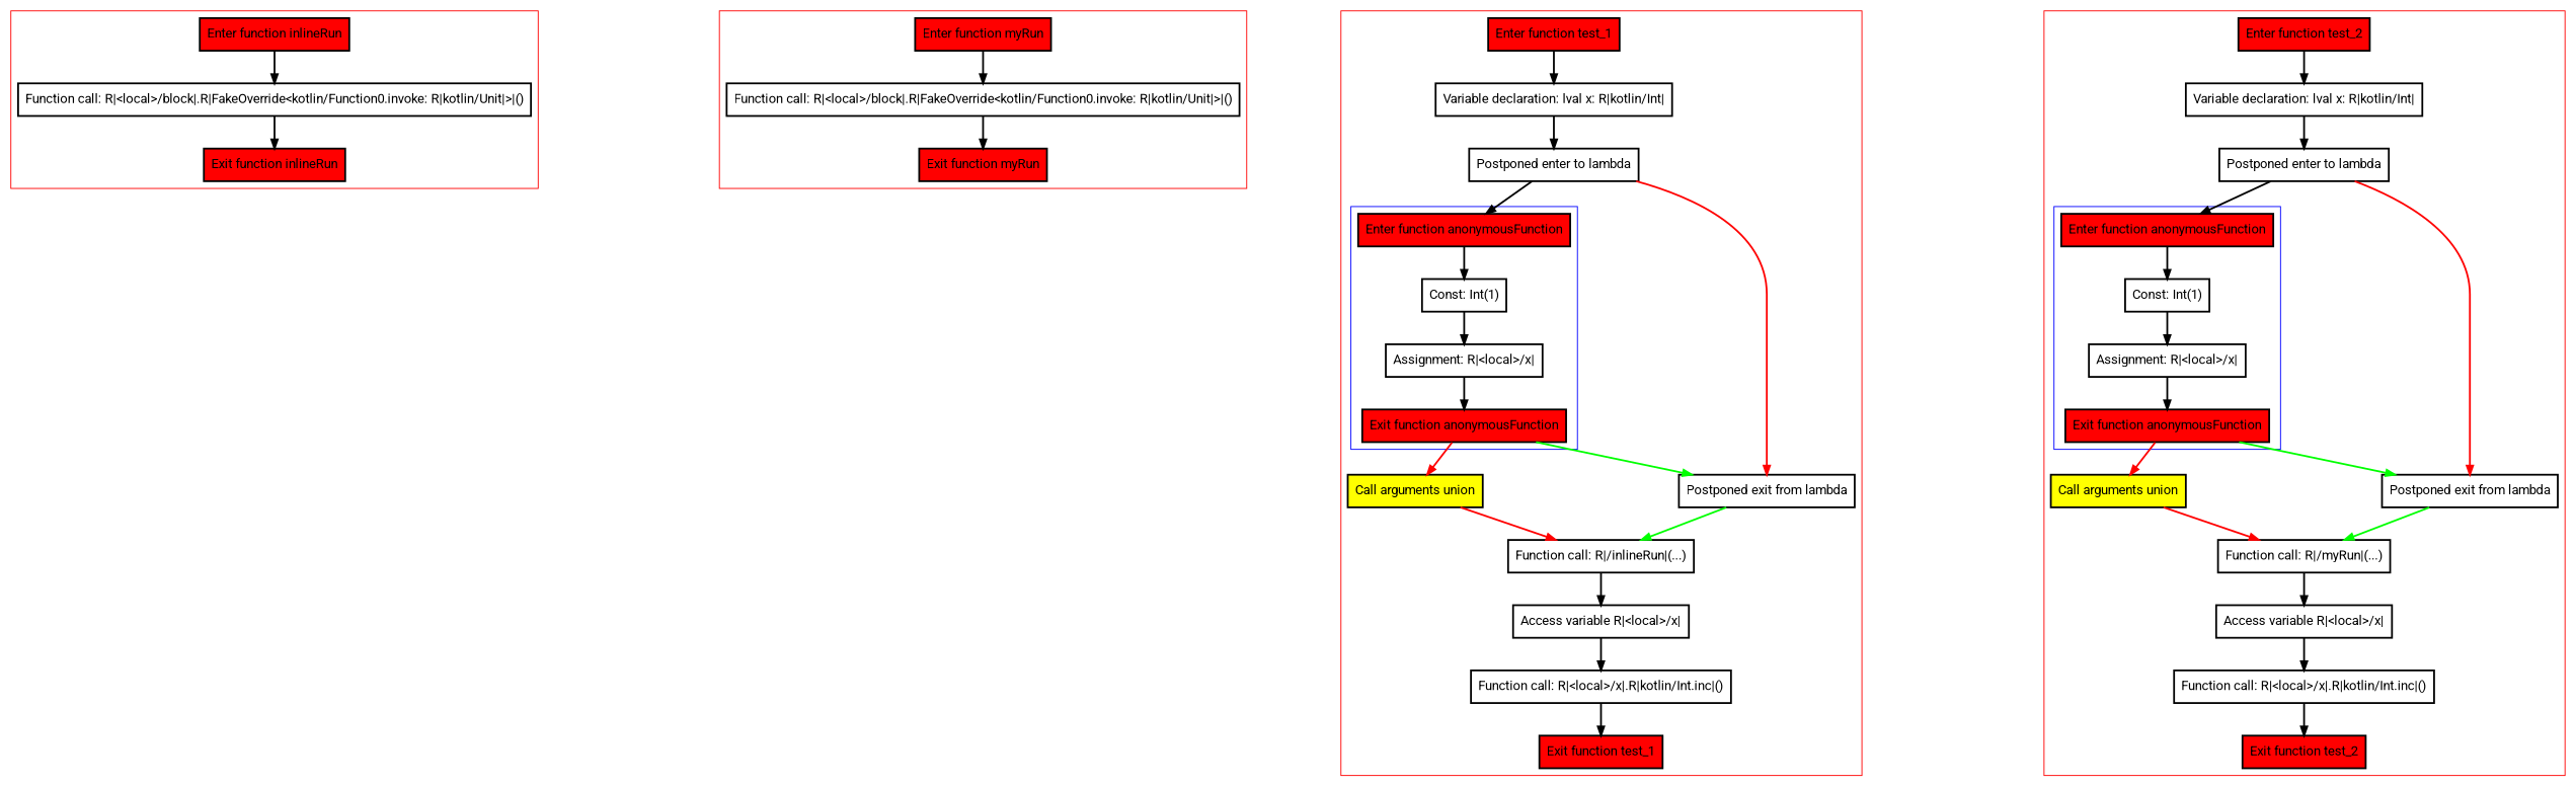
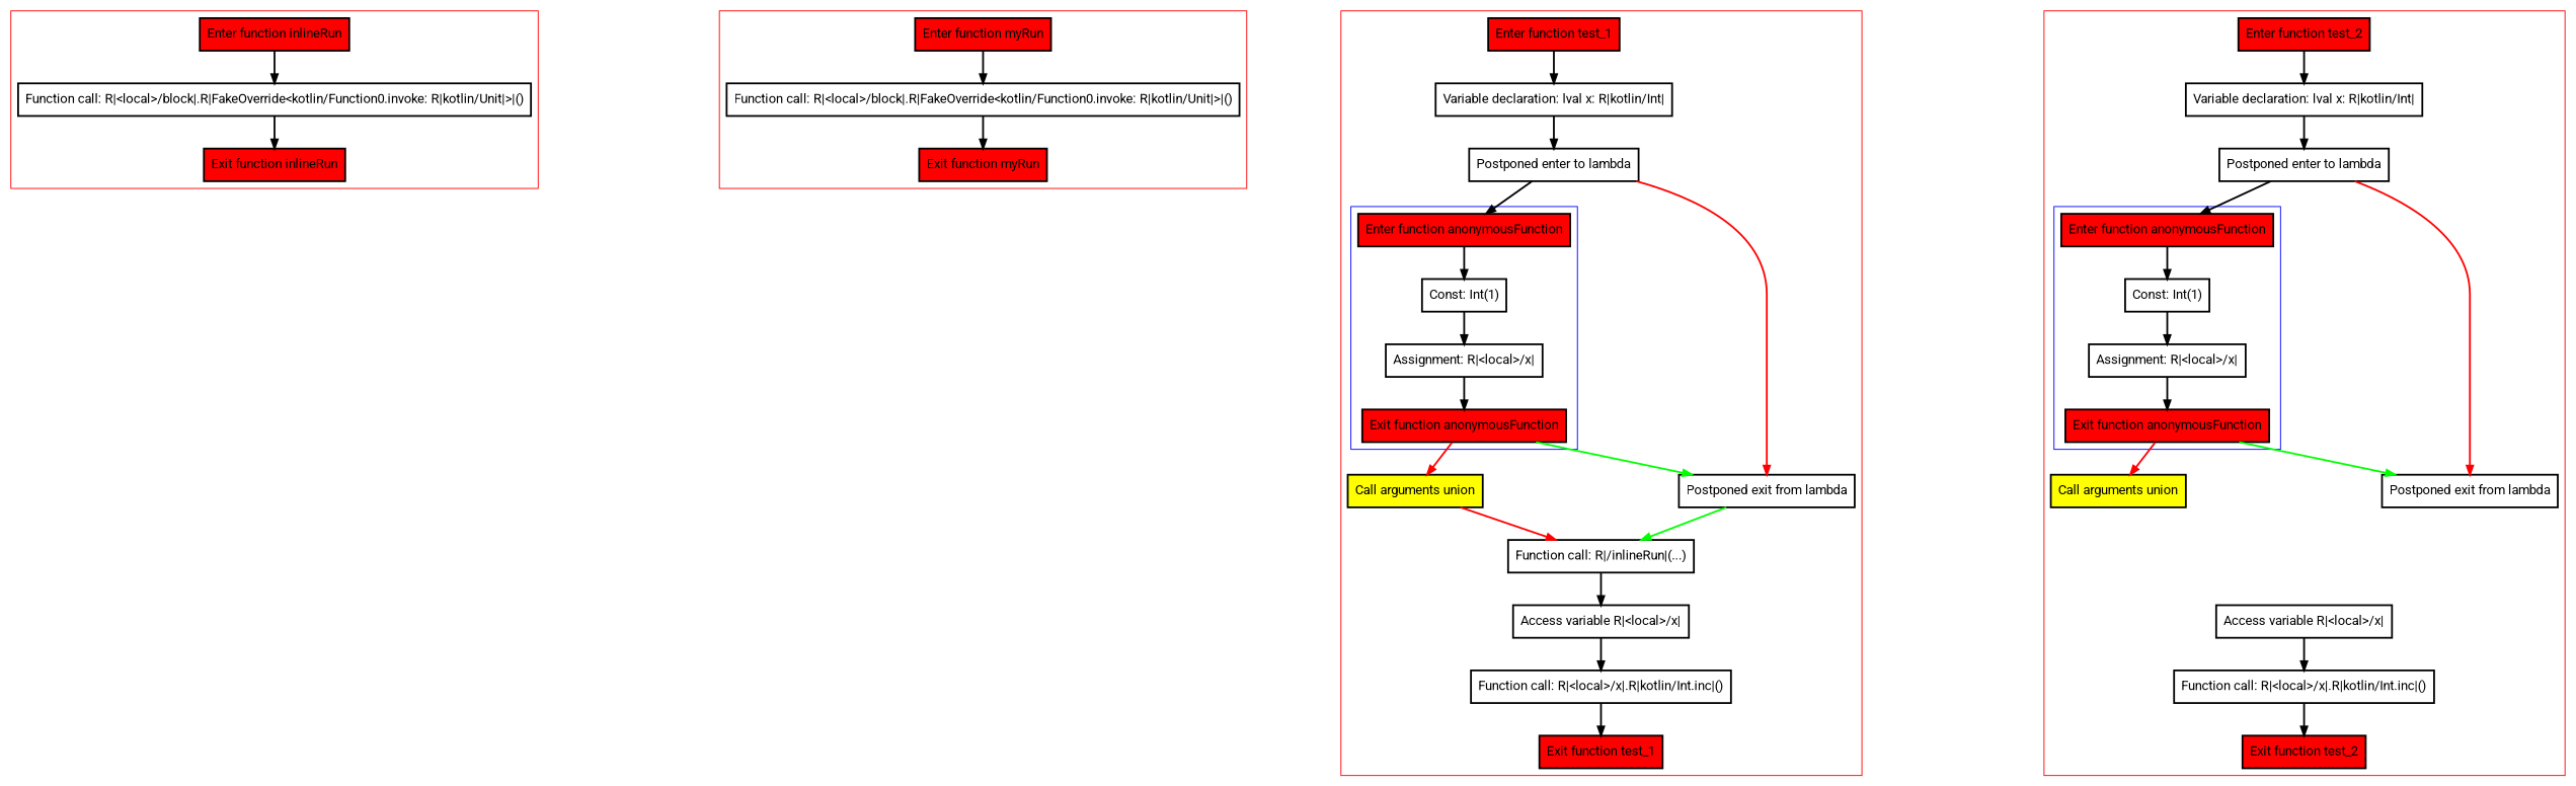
  digraph {
    nodesep=3
    fontname=Roboto
    node [penwidth=2 shape=box fontname=Roboto]
    edge [penwidth=2 fontname=Roboto]
    n1 [fillcolor=red label="Enter function inlineRun" style=filled]
    n2 [label="Function call: R|<local>/block|.R|FakeOverride<kotlin/Function0.invoke: R|kotlin/Unit|>|()"]
    n3 [fillcolor=red label="Exit function inlineRun" style=filled]
    n4 [fillcolor=red label="Enter function myRun" style=filled]
    n5 [label="Function call: R|<local>/block|.R|FakeOverride<kotlin/Function0.invoke: R|kotlin/Unit|>|()"]
    n6 [fillcolor=red label="Exit function myRun" style=filled]
    n7 [fillcolor=red label="Enter function anonymousFunction" style=filled]
    n8 [label="Const: Int(1)"]
    n9 [label="Assignment: R|<local>/x|"]
    n10 [fillcolor=red label="Exit function anonymousFunction" style=filled]
    n11 [fillcolor=red label="Enter function test_1" style=filled]
    n12 [label="Variable declaration: lval x: R|kotlin/Int|"]
    n13 [label="Postponed enter to lambda"]
    n14 [fillcolor=yellow label="Call arguments union" style=filled]
    n15 [label="Postponed exit from lambda"]
    n16 [label="Function call: R|/inlineRun|(...)"]
    n17 [label="Access variable R|<local>/x|"]
    n18 [label="Function call: R|<local>/x|.R|kotlin/Int.inc|()"]
    n19 [fillcolor=red label="Exit function test_1" style=filled]
    n20 [fillcolor=red label="Enter function anonymousFunction" style=filled]
    n21 [label="Const: Int(1)"]
    n22 [label="Assignment: R|<local>/x|"]
    n23 [fillcolor=red label="Exit function anonymousFunction" style=filled]
    n24 [fillcolor=red label="Enter function test_2" style=filled]
    n25 [label="Variable declaration: lval x: R|kotlin/Int|"]
    n26 [label="Postponed enter to lambda"]
    n27 [fillcolor=yellow label="Call arguments union" style=filled]
    n28 [label="Postponed exit from lambda"]
-   n29 [label="Function call: R|/myRun|(...)"]
    n30 [label="Access variable R|<local>/x|"]
    n31 [label="Function call: R|<local>/x|.R|kotlin/Int.inc|()"]
    n32 [fillcolor=red label="Exit function test_2" style=filled]
    subgraph cluster_1 {
      color=red
      n1
      n2
      n3
    }
    subgraph cluster_2 {
      color=red
      n4
      n5
      n6
    }
    subgraph cluster_3 {
      color=red
      n11
      n12
      n13
      n14
      n15
      n16
      n17
      n18
      n19
      subgraph cluster_4 {
        color=blue
        n7
        n8
        n9
        n10
      }
    }
    subgraph cluster_5 {
      color=red
      n24
      n25
      n26
      n27
      n28
-     n29
      n30
      n31
      n32
      subgraph cluster_6 {
        color=blue
        n20
        n21
        n22
        n23
      }
    }
    n1 -> n2
    n2 -> n3
    n4 -> n5
    n5 -> n6
    n7 -> n8
    n8 -> n9
    n9 -> n10
    n10 -> n14 [color=red]
    n10 -> n15 [color=green]
    n11 -> n12
    n12 -> n13
    n13 -> n7
    n13 -> n15 [color=red]
    n14 -> n16 [color=red]
    n15 -> n16 [color=green]
    n16 -> n17
    n17 -> n18
    n18 -> n19
    n20 -> n21
    n21 -> n22
    n22 -> n23
    n23 -> n27 [color=red]
    n23 -> n28 [color=green]
    n24 -> n25
    n25 -> n26
    n26 -> n20
    n26 -> n28 [color=red]
-   n27 -> n29 [color=red]
-   n28 -> n29 [color=green]
-   n29 -> n30
    n30 -> n31
    n31 -> n32
  }
